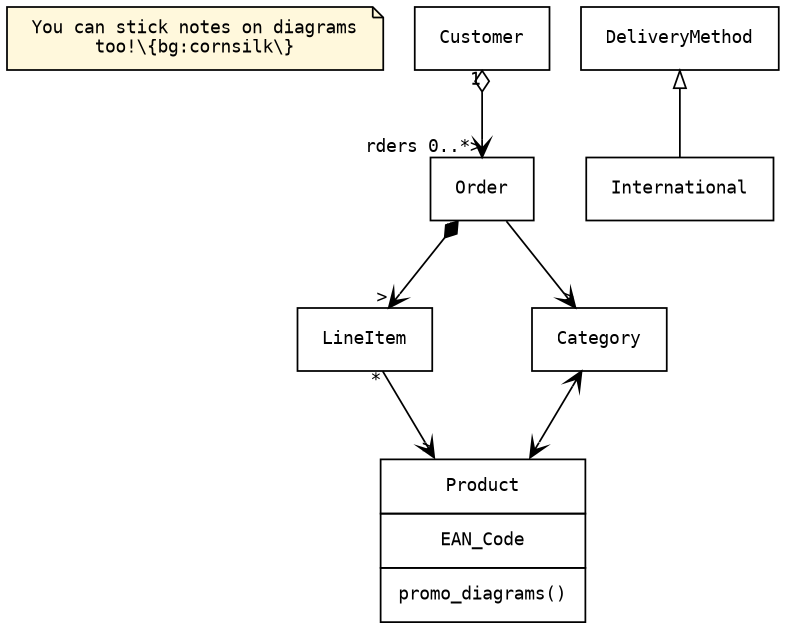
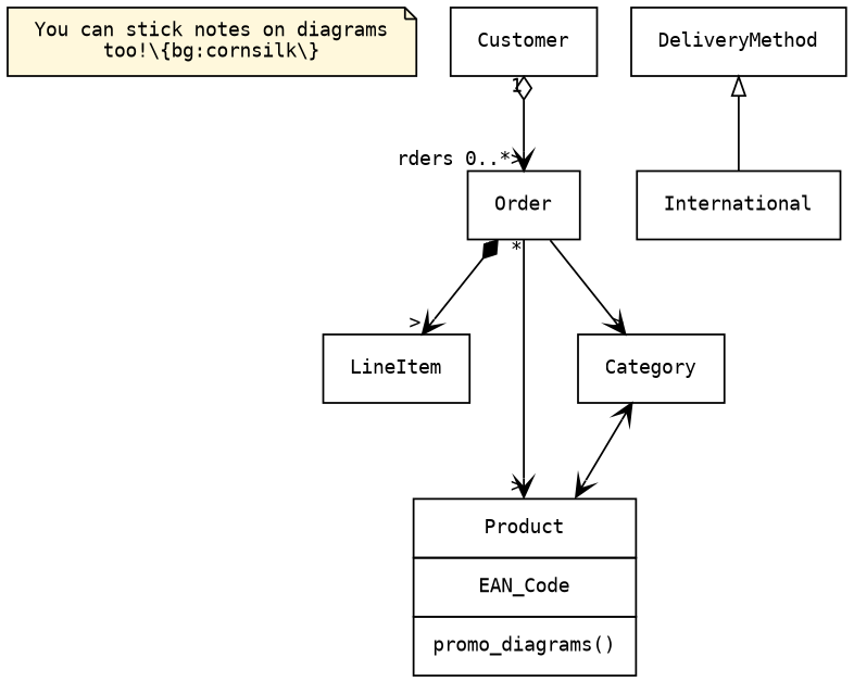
  digraph {
    fontname="DejaVu Sans Mono"
    rankdir=TB
    ranksep=0.7
    node [arrowhead=none arrowtail=none color=black fontcolor=black fontname="DejaVu Sans Mono" fontsize=10 margin="0.20,0.05" shape=rectangle]
    edge [arrowhead=vee arrowtail=none color=black dir=both fontcolor=black fontname="DejaVu Sans Mono" fontsize=10 headlabel=">" labeldistance=2 shape="edge" style=solid]
    n1 [fillcolor=cornsilk height=0.5 label="You can stick notes on diagrams\ntoo!\\{bg:cornsilk\\}" shape=note style=filled]
    n2 [height=0.5 label=Customer]
    n3 [height=0.5 label=Order]
    n4 [height=0.5 label=LineItem]
    n5 [label=<<TABLE BORDER="0" CELLBORDER="1" CELLSPACING="0" CELLPADDING="9" ><TR><TD>Product</TD></TR><TR><TD>EAN_Code</TD></TR><TR><TD>promo_diagrams()</TD></TR></TABLE>> margin=0 shape=none arrowhead="" arrowtail=""]
    n6 [height=0.5 label=Category]
    n7 [height=0.5 label=DeliveryMethod]
    n8 [height=0.5 label=International]
    n2 -> n3 [arrowtail=odiamond headlabel="rders 0..*>" taillabel=1]
    n3 -> n4 [arrowtail=diamond taillabel="*"]
-   n4 -> n5 [taillabel="*"]
+   n3 -> n5 [taillabel="*"]
    n3 -> n6
    n6 -> n5 [arrowtail=vee headlabel=""]
    n7 -> n8 [arrowhead=none arrowtail=empty headlabel=""]
  }
